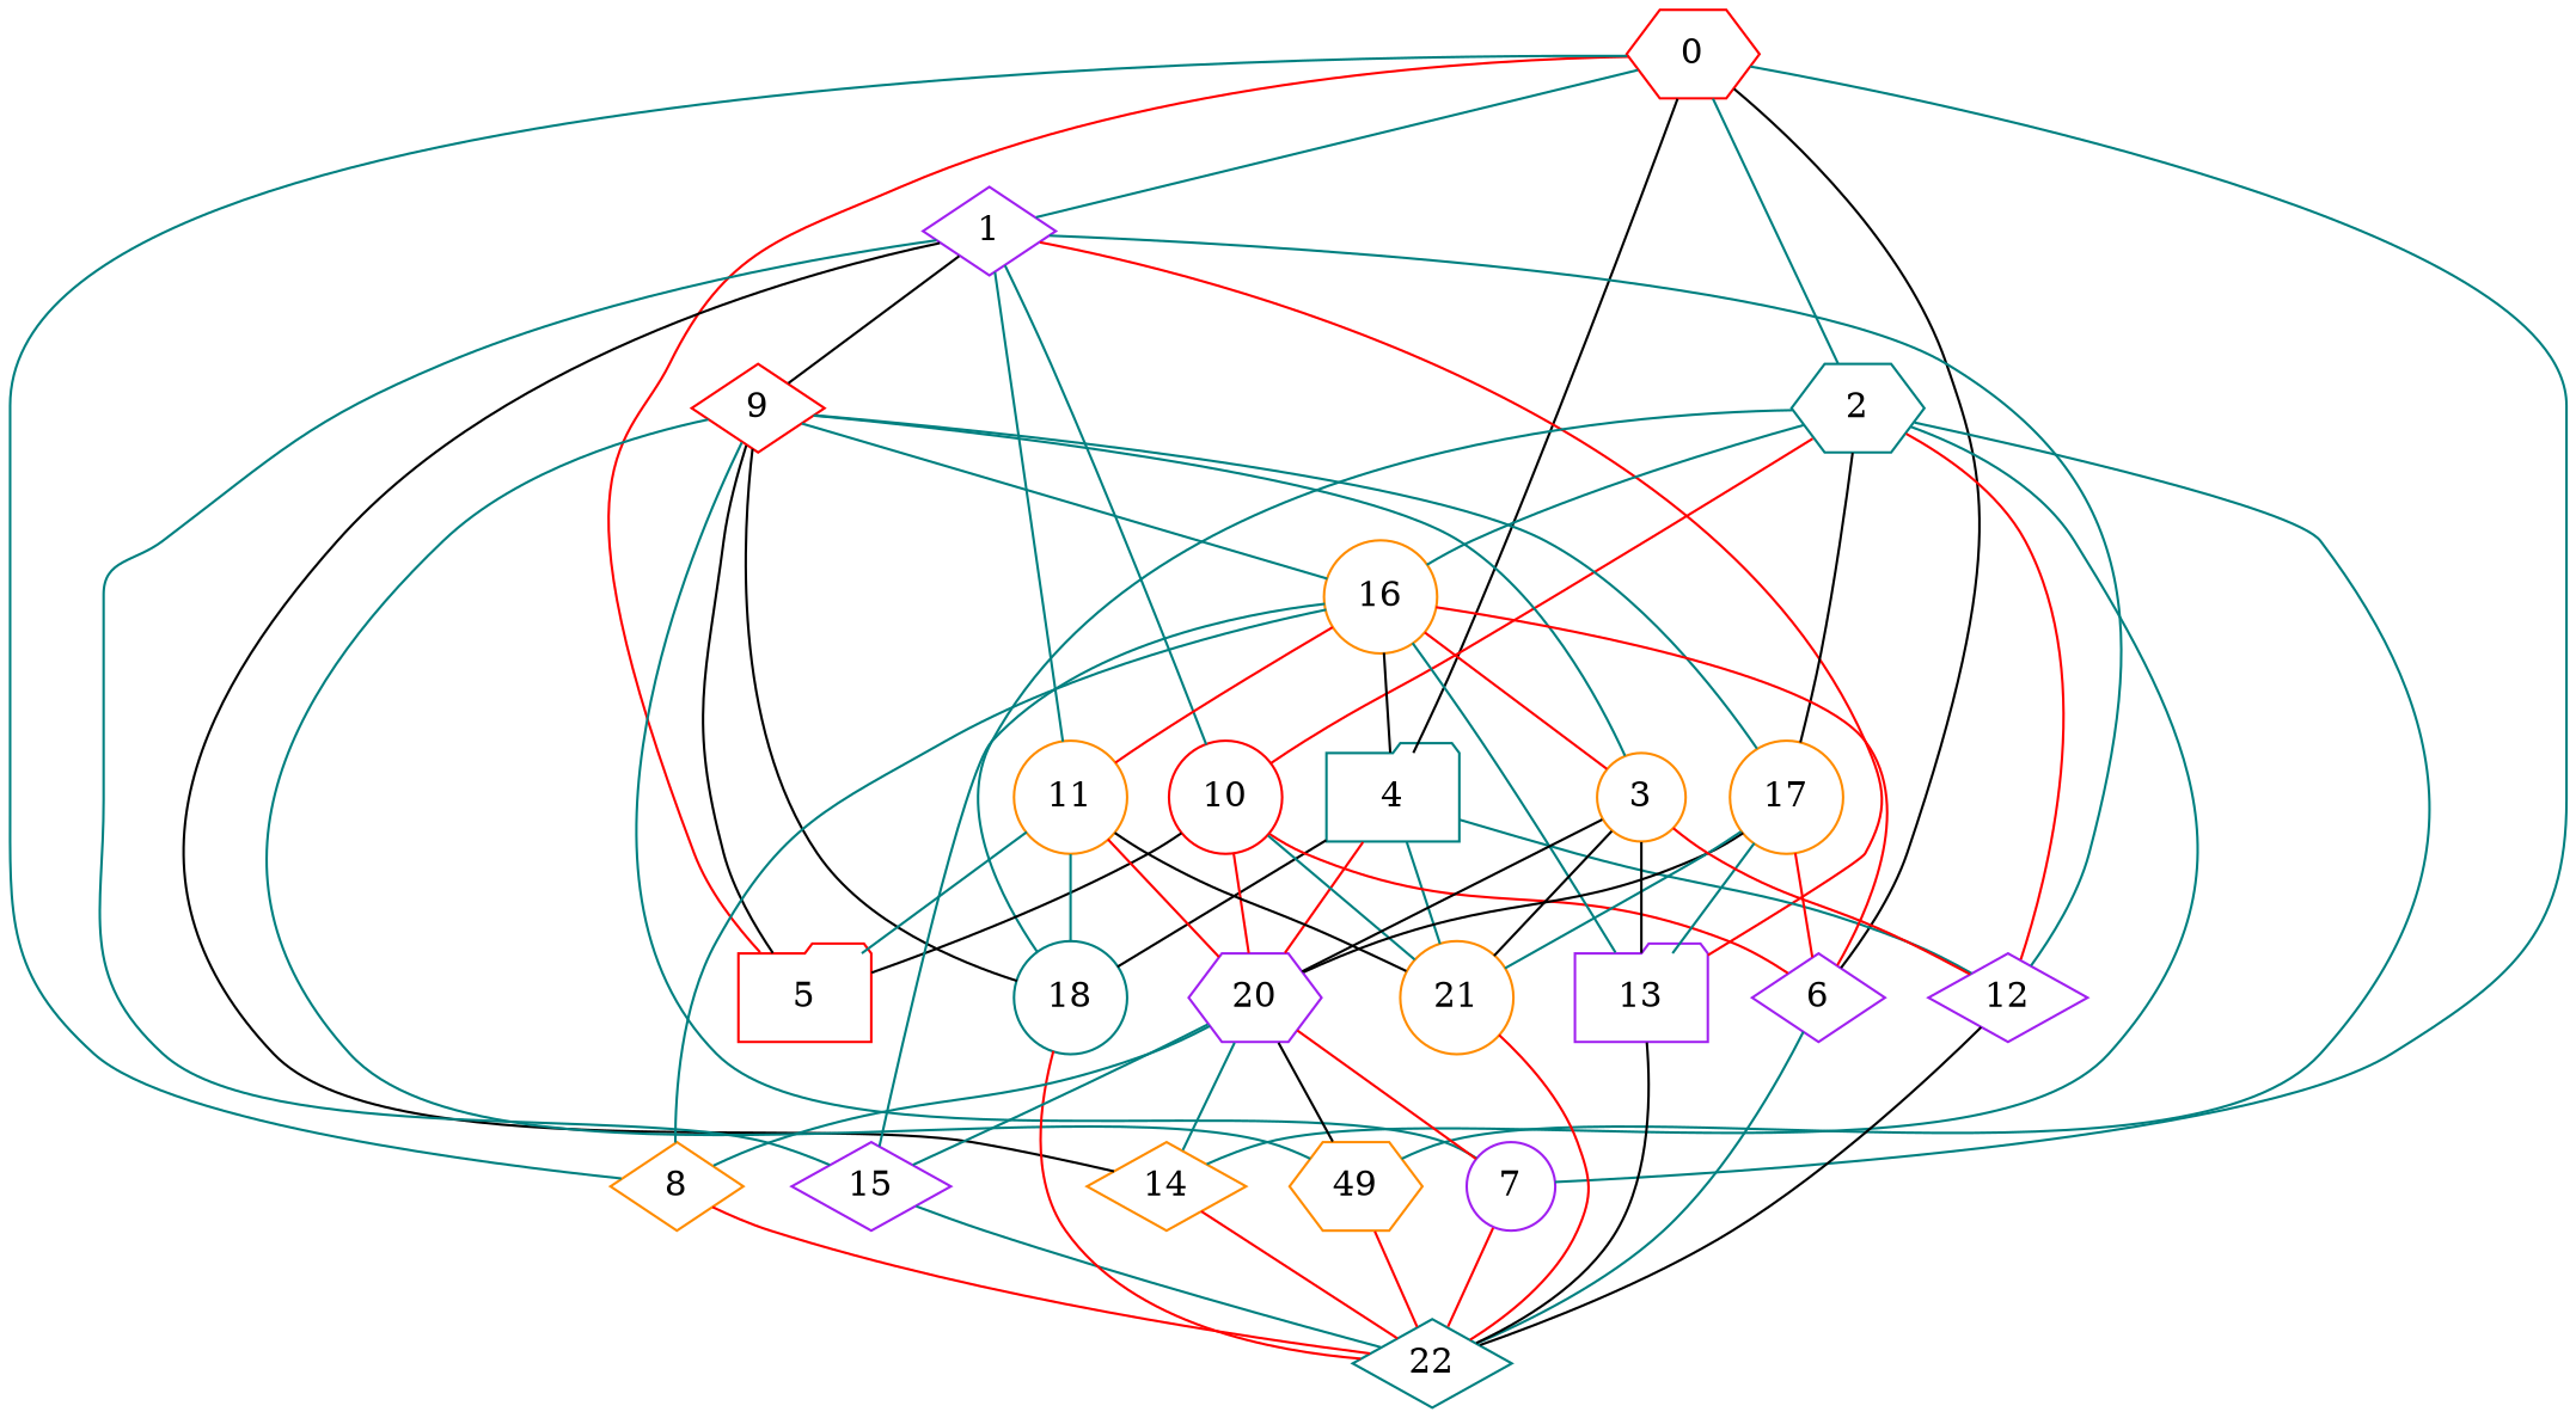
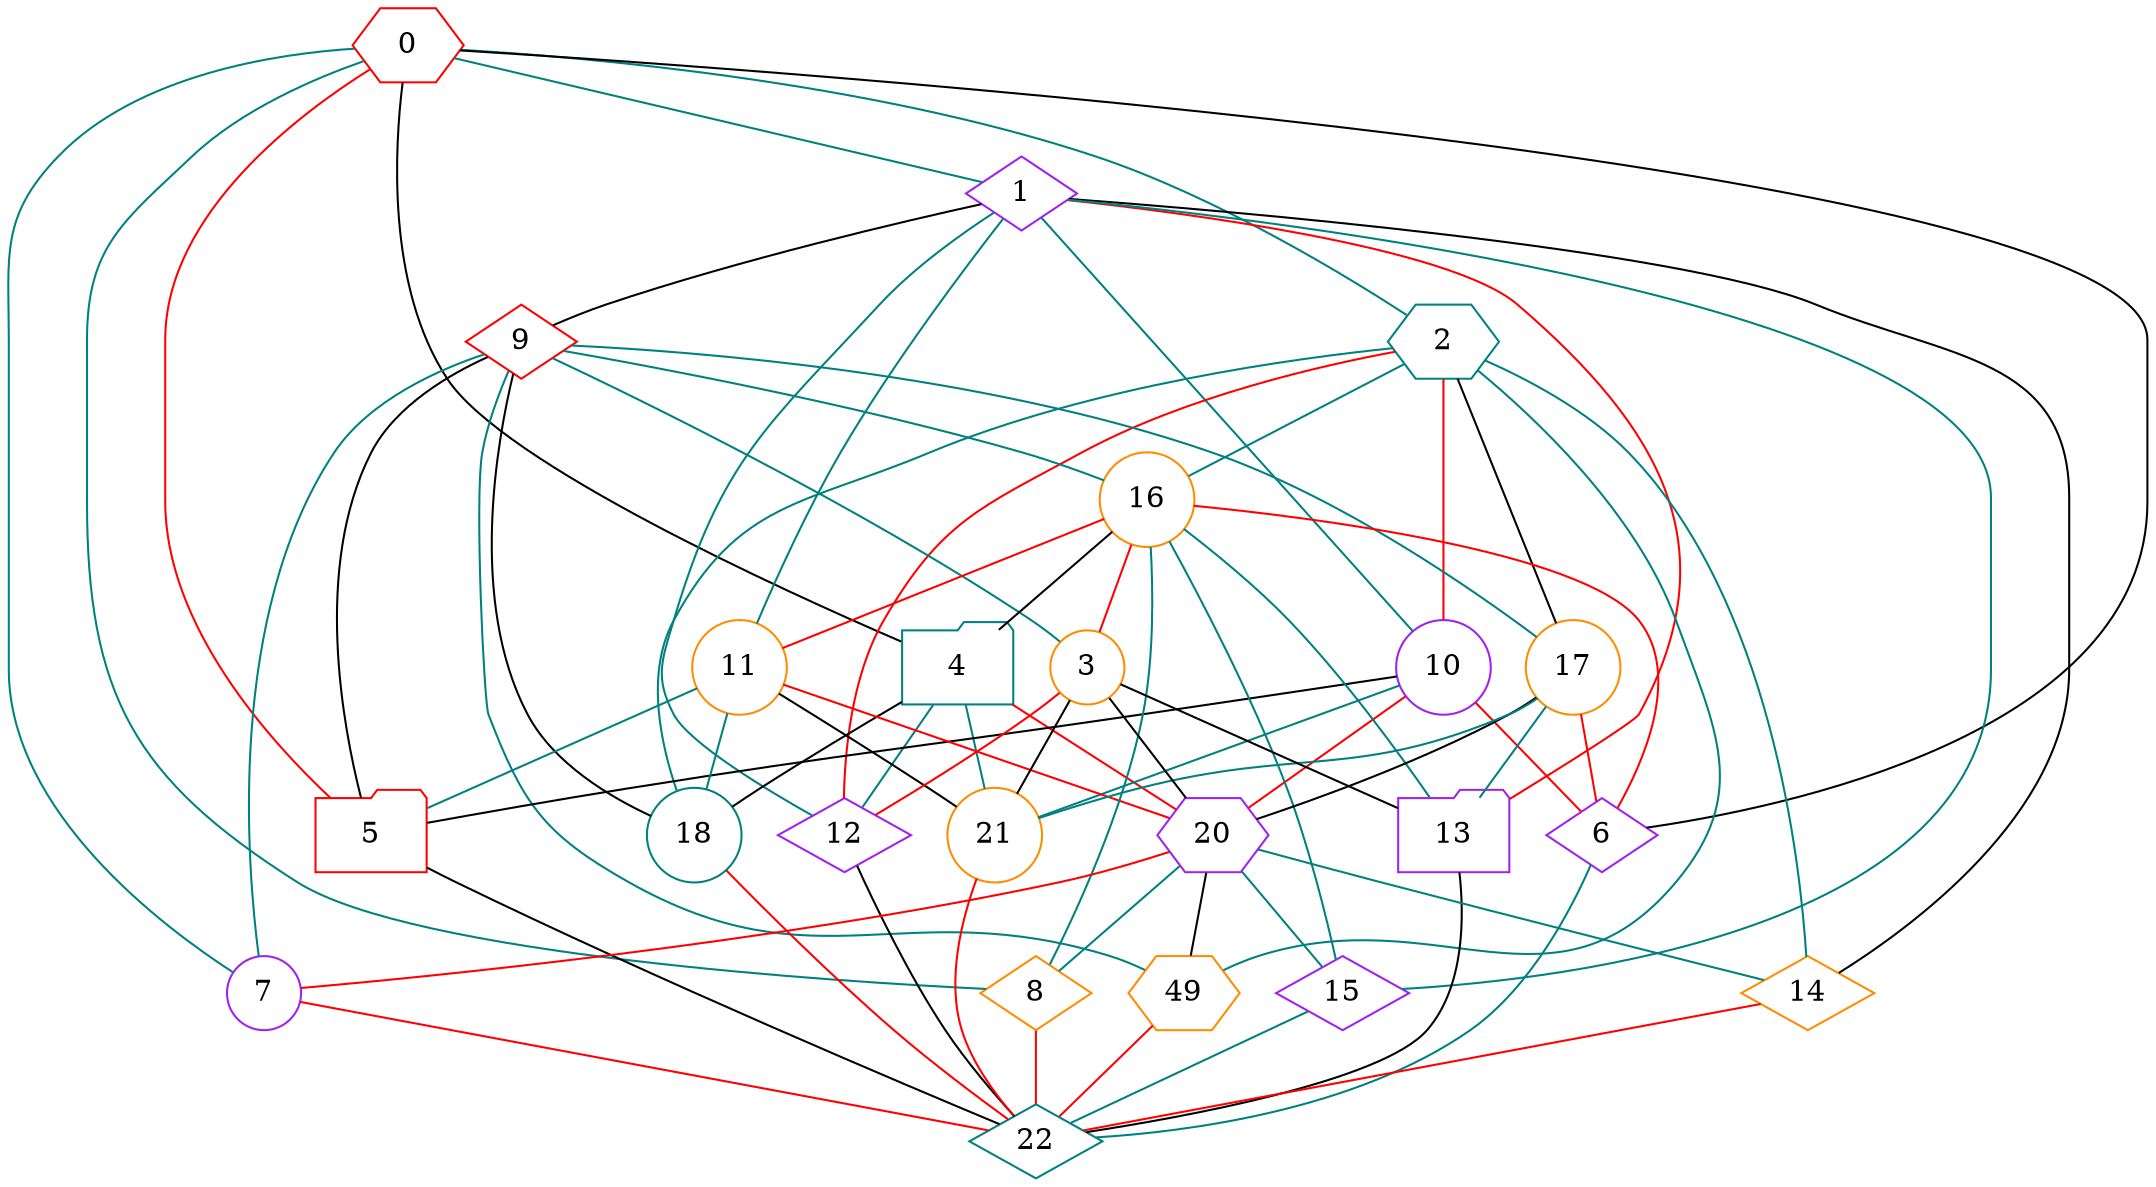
  graph {
    node [color=purple shape=diamond]
    edge [color=teal]
    0 [color=red shape=hexagon]
    1
    2 [color=teal shape=hexagon]
    4 [color=teal shape=folder]
    5 [color=red shape=folder]
    6
    7 [shape=circle]
    8 [color=darkorange]
    9 [color=red]
-   10 [color=red shape=circle]
+   10 [shape=circle]
    11 [color=darkorange shape=circle]
    12
    13 [shape=folder]
    14 [color=darkorange]
    15
    16 [color=darkorange shape=circle]
    17 [color=darkorange shape=circle]
    18 [color=teal shape=circle]
    n19 [color=darkorange label=49 shape=hexagon]
    3 [color=darkorange shape=circle]
    20 [shape=hexagon]
    21 [color=darkorange shape=circle]
    22 [color=teal]
    0 -- 1
    0 -- 2
    0 -- 4 [color=black]
    0 -- 5 [color=red]
    0 -- 6 [color=black]
    0 -- 7
    0 -- 8
    1 -- 9 [color=black]
    1 -- 10
    1 -- 11
    1 -- 12
    1 -- 13 [color=red]
    1 -- 14 [color=black]
    1 -- 15
    2 -- 10 [color=red]
    2 -- 12 [color=red]
    2 -- 14
    2 -- 16
    2 -- 17 [color=black]
    2 -- 18
    2 -- n19
    4 -- 12
    4 -- 18 [color=black]
    4 -- 20 [color=red]
    4 -- 21
+   5 -- 22 [color=black]
    6 -- 22
    7 -- 22 [color=red]
    8 -- 22 [color=red]
    9 -- 5 [color=black]
    9 -- 7
    9 -- 16
    9 -- 17
    9 -- 18 [color=black]
    9 -- n19
    9 -- 3
    10 -- 5 [color=black]
    10 -- 6 [color=red]
    10 -- 20 [color=red]
    10 -- 21
    11 -- 5
    11 -- 18
    11 -- 20 [color=red]
    11 -- 21 [color=black]
    12 -- 22 [color=black]
    13 -- 22 [color=black]
    14 -- 22 [color=red]
    15 -- 22
    16 -- 4 [color=black]
    16 -- 6 [color=red]
    16 -- 8
    16 -- 11 [color=red]
    16 -- 13
    16 -- 15
    16 -- 3 [color=red]
    17 -- 6 [color=red]
    17 -- 13
    17 -- 20 [color=black]
    17 -- 21
    18 -- 22 [color=red]
    n19 -- 22 [color=red]
    3 -- 12 [color=red]
    3 -- 13 [color=black]
    3 -- 20 [color=black]
    3 -- 21 [color=black]
    20 -- 7 [color=red]
    20 -- 8
    20 -- 14
    20 -- 15
    20 -- n19 [color=black]
    21 -- 22 [color=red]
  }
